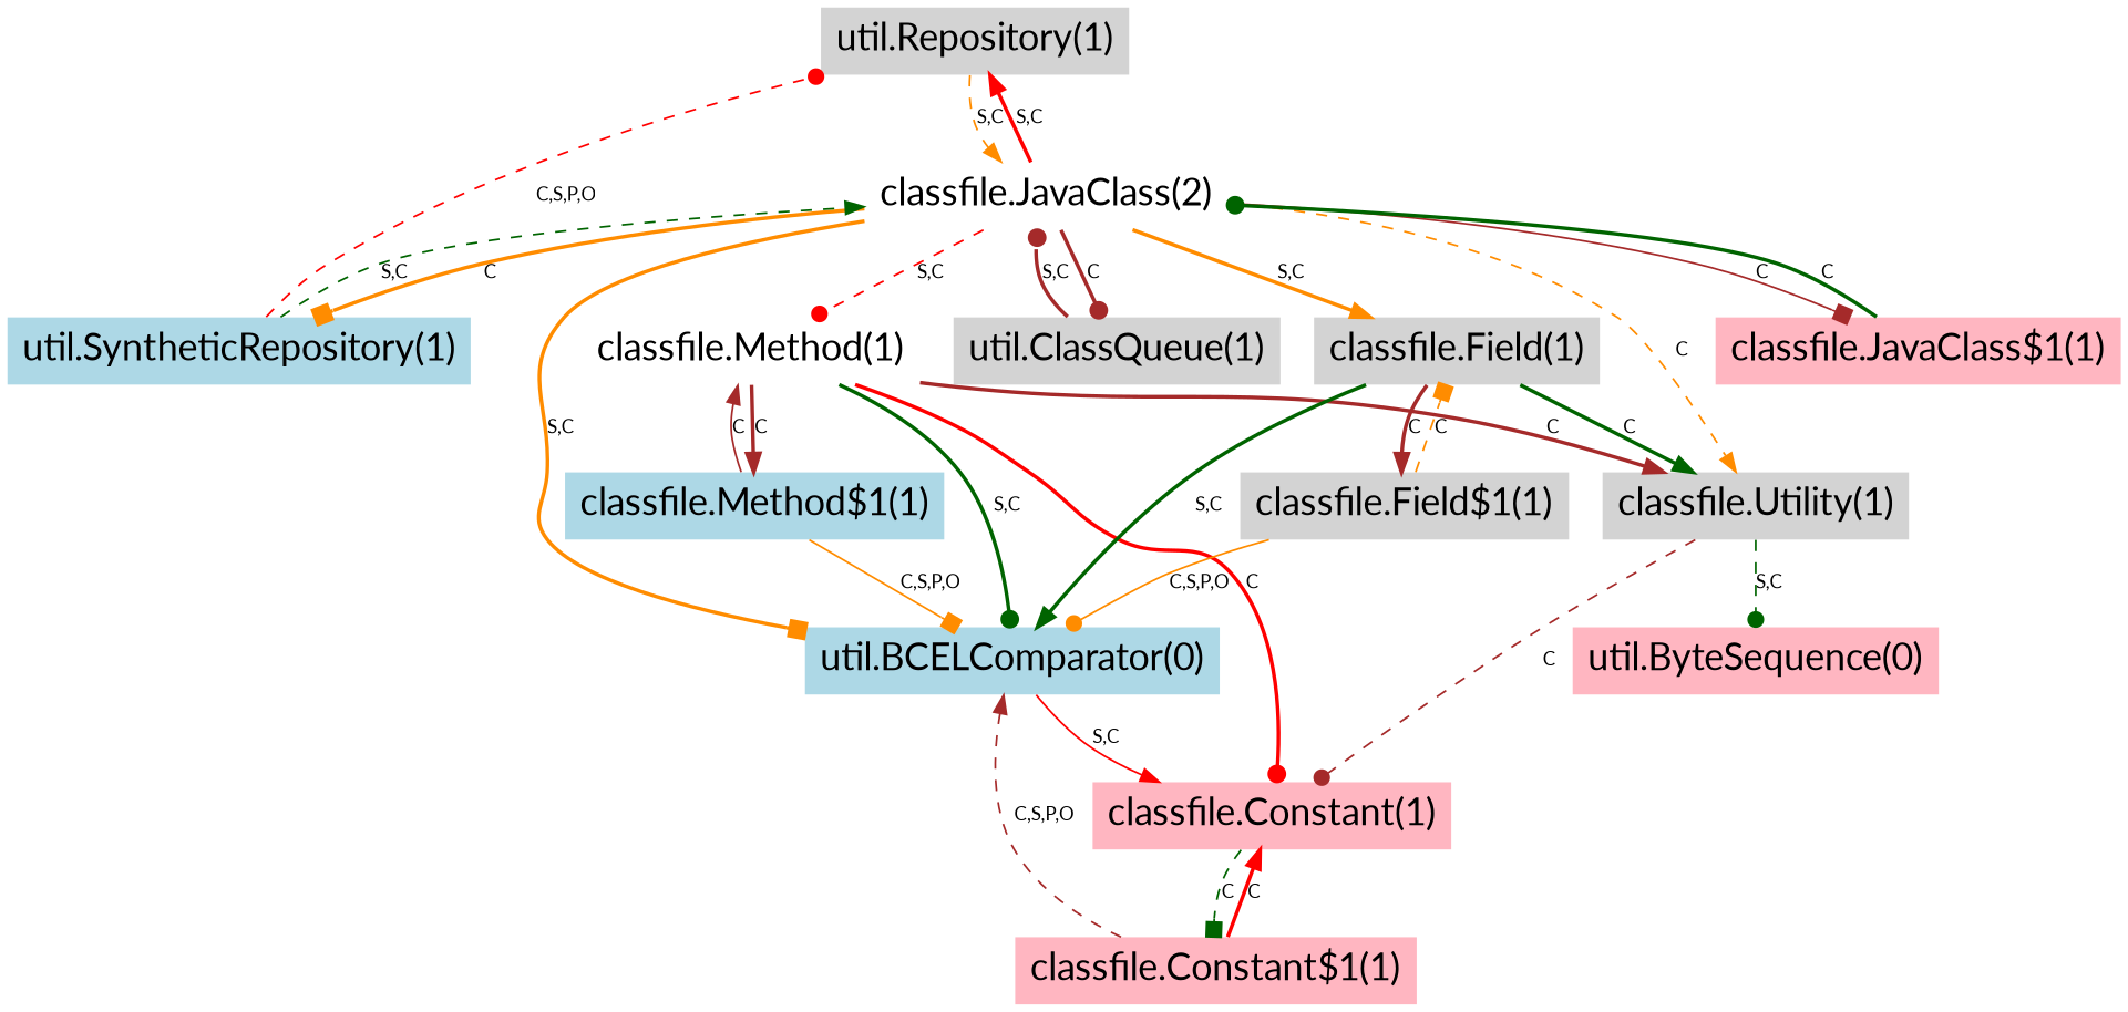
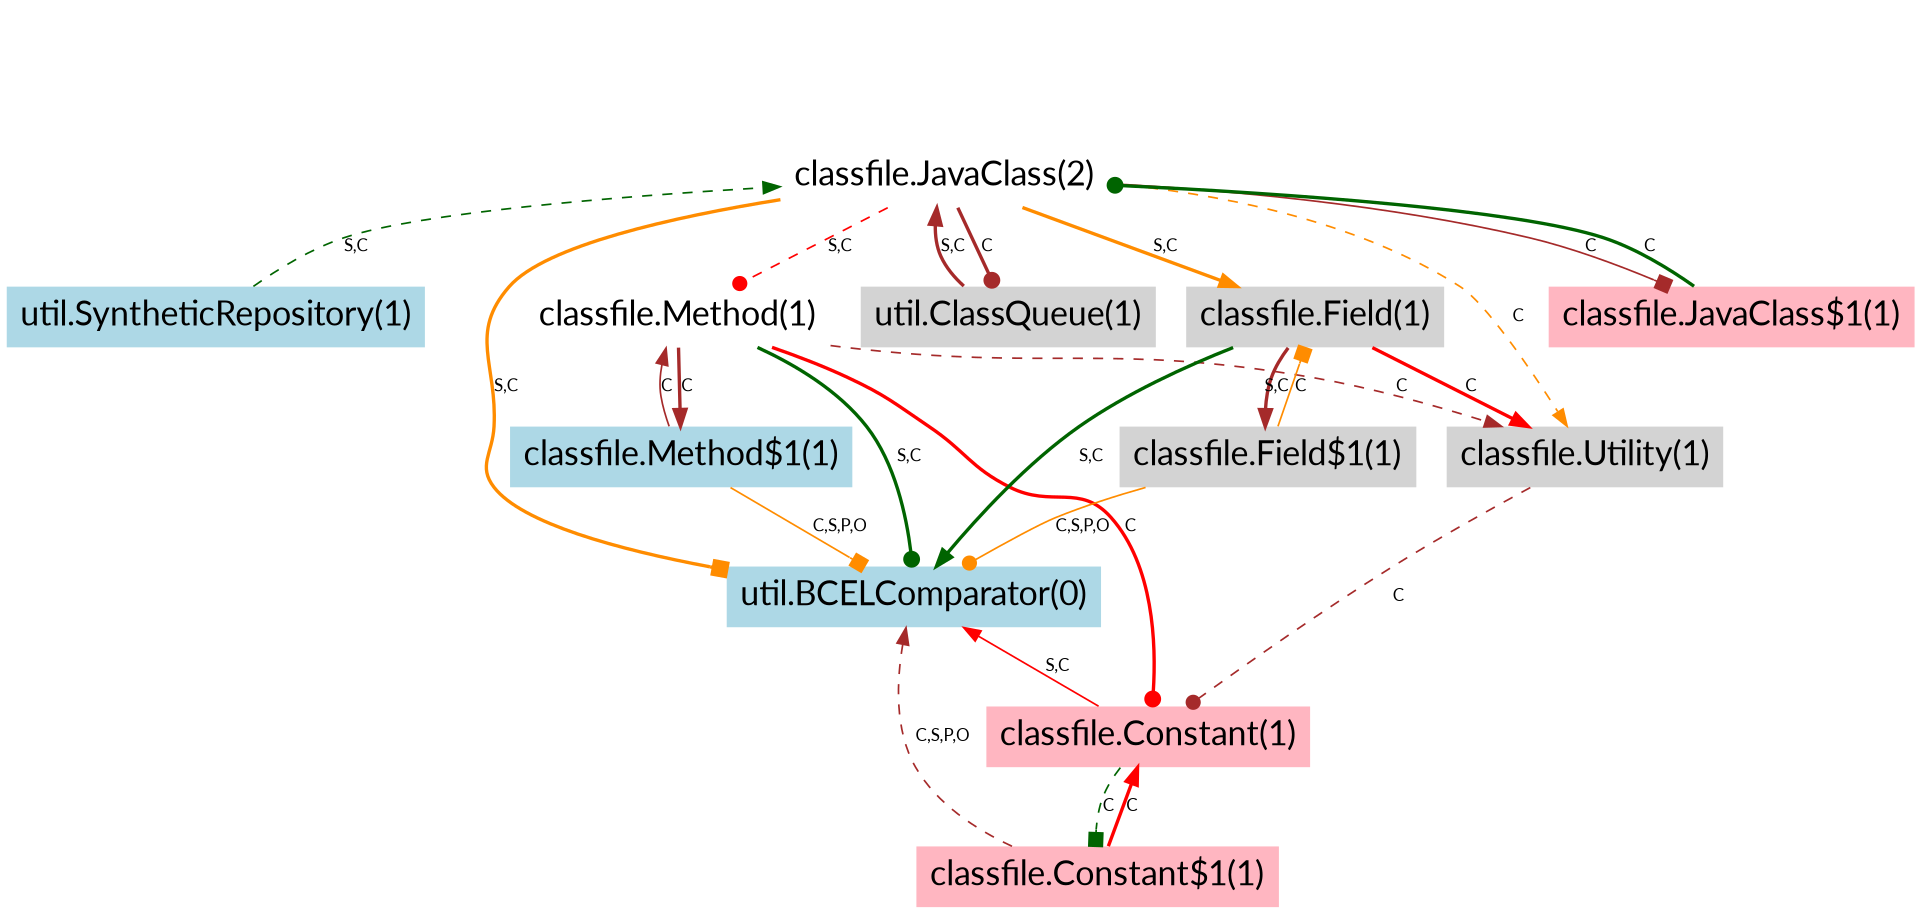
  digraph {
    fontname=Lato
    node [fillcolor=lightgrey fontname=Lato fontsize=20 shape=plaintext style=filled]
    edge [arrowhead=normal color=brown fontname=Lato fontsize=10 style=bold]
-   n1 [label="util.Repository(1)"]
    n2 [fillcolor=white label="classfile.JavaClass(2)"]
    n3 [label="util.ClassQueue(1)"]
    n4 [fillcolor=lightblue label="util.SyntheticRepository(1)"]
    n5 [fillcolor=lightblue label="util.BCELComparator(0)"]
    n6 [fillcolor=white label="classfile.Method(1)"]
    n7 [label="classfile.Utility(1)"]
    n8 [label="classfile.Field(1)"]
    n9 [fillcolor=lightpink label="classfile.JavaClass$1(1)"]
    n10 [fillcolor=lightpink label="classfile.Constant(1)"]
    n11 [fillcolor=lightblue label="classfile.Method$1(1)"]
-   n12 [fillcolor=lightpink label="util.ByteSequence(0)"]
    n13 [label="classfile.Field$1(1)"]
    n14 [fillcolor=lightpink label="classfile.Constant$1(1)"]
-   n1 -> n2 [color=darkorange label="S,C" style=dashed]
-   n2 -> n1 [color=red label="S,C"]
    n2 -> n3 [arrowhead=dot label=C]
-   n2 -> n4 [arrowhead=box color=darkorange label=C]
    n2 -> n5 [arrowhead=box color=darkorange label="S,C"]
    n2 -> n6 [arrowhead=dot color=red label="S,C" style=dashed]
    n2 -> n7 [color=darkorange label=C style=dashed]
    n2 -> n8 [color=darkorange label="S,C"]
    n2 -> n9 [arrowhead=box label=C style=solid]
-   n3 -> n2 [arrowhead=dot label="S,C"]
-   n4 -> n1 [arrowhead=dot color=red label="C,S,P,O" style=dashed]
+   n3 -> n2 [label="S,C"]
    n4 -> n2 [color=darkgreen label="S,C" style=dashed]
    n6 -> n5 [arrowhead=dot color=darkgreen label="S,C"]
-   n6 -> n7 [label=C]
+   n6 -> n7 [label=C style=dashed]
    n6 -> n10 [arrowhead=dot color=red label=C]
    n6 -> n11 [label=C]
    n7 -> n10 [arrowhead=dot label=C style=dashed]
-   n7 -> n12 [arrowhead=dot color=darkgreen label="S,C" style=dashed]
    n8 -> n5 [color=darkgreen label="S,C"]
-   n8 -> n7 [color=darkgreen label=C]
-   n8 -> n13 [label=C]
+   n8 -> n7 [color=red label=C]
+   n8 -> n13 [label="S,C"]
    n9 -> n2 [arrowhead=dot color=darkgreen label=C]
-   n5 -> n10 [color=red label="S,C" style=solid]
+   n10 -> n5 [color=red label="S,C" style=solid]
    n10 -> n14 [arrowhead=box color=darkgreen label=C style=dashed]
    n11 -> n5 [arrowhead=box color=darkorange label="C,S,P,O" style=solid]
    n11 -> n6 [label=C style=solid]
    n13 -> n5 [arrowhead=dot color=darkorange label="C,S,P,O" style=solid]
-   n13 -> n8 [arrowhead=box color=darkorange label=C style=dashed]
+   n13 -> n8 [arrowhead=box color=darkorange label=C style=solid]
    n14 -> n5 [label="C,S,P,O" style=dashed]
    n14 -> n10 [color=red label=C]
  }
